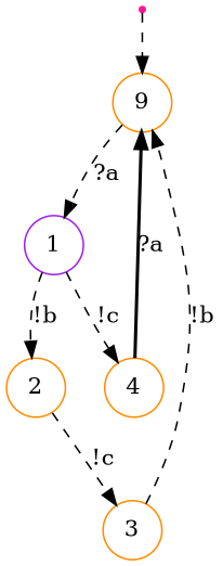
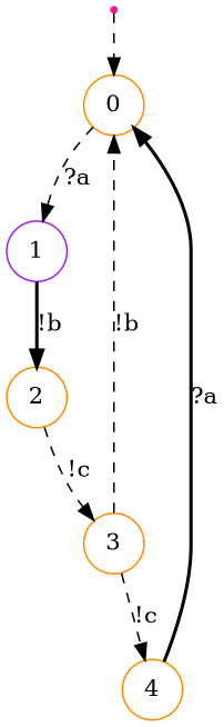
  digraph {
    node [color=darkorange shape=circle]
    edge [style=dashed]
    ENTRY [color=deeppink shape=point]
-   0 [label=9]
+   0
    1 [color=purple]
    4
    2
    3
    ENTRY -> 0
    0 -> 1 [label="?a"]
-   1 -> 4 [label="!c"]
-   1 -> 2 [label="!b"]
+   3 -> 4 [label="!c"]
+   1 -> 2 [label="!b" style=bold]
    4 -> 0 [label="?a" style=bold]
    2 -> 3 [label="!c"]
    3 -> 0 [label="!b"]
  }
